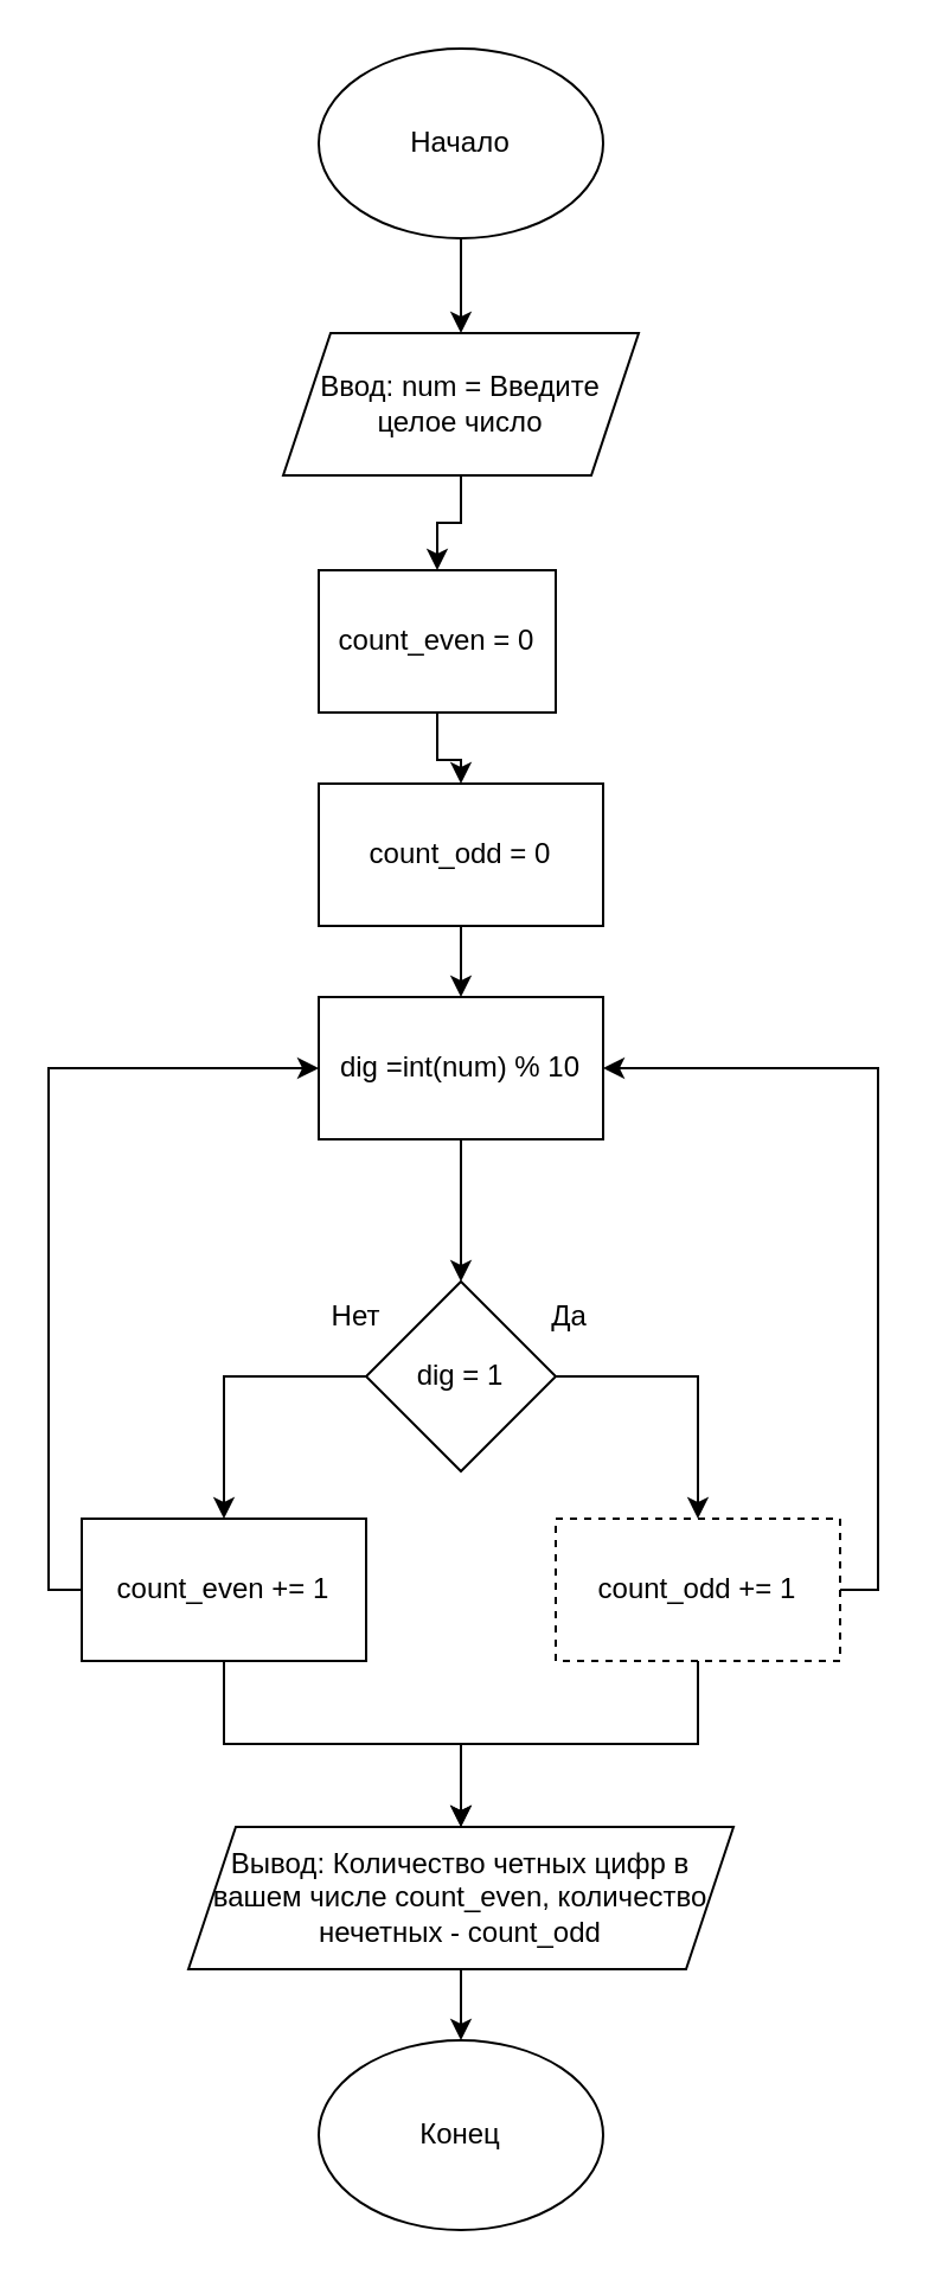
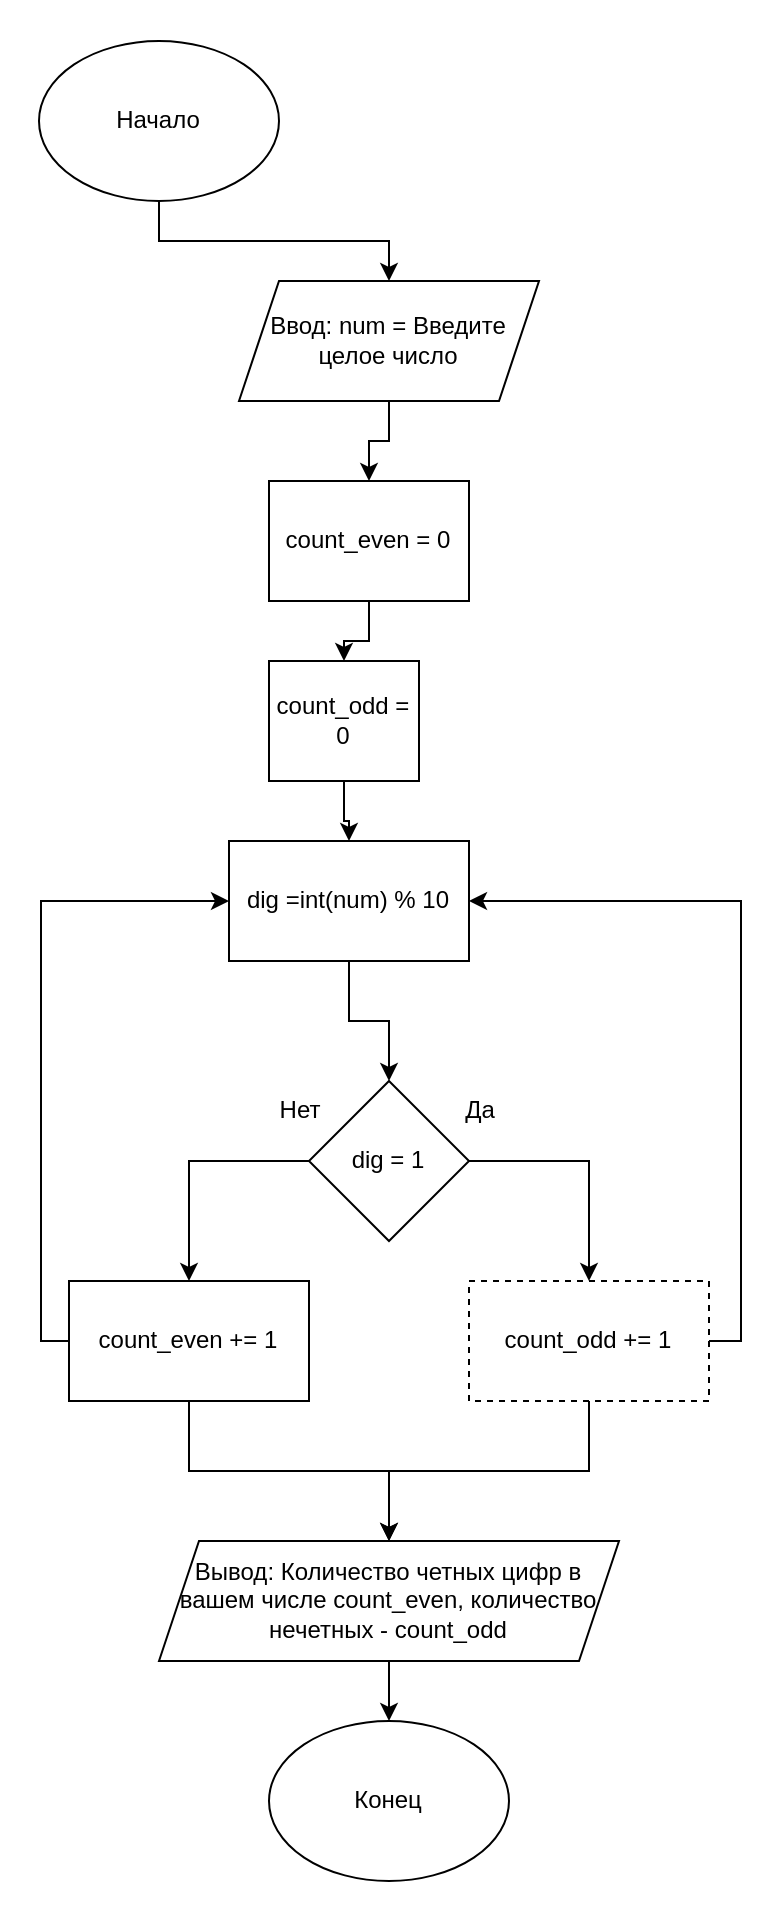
  <mxCell id="0" />
  <mxCell id="1" parent="0" />
  <mxCell id="2" style="edgeStyle=orthogonalEdgeStyle;rounded=0;orthogonalLoop=1;jettySize=auto;html=1;entryX=0.5;entryY=0;entryDx=0;entryDy=0;" parent="1" source="3" target="5" edge="1"><mxGeometry relative="1" as="geometry" /></mxCell>
- <mxCell id="3" value="Начало" style="ellipse;whiteSpace=wrap;html=1;" parent="1" vertex="1"><mxGeometry x="134" y="20" width="120" height="80" as="geometry" /></mxCell>
+ <mxCell id="3" value="Начало" style="ellipse;whiteSpace=wrap;html=1;" parent="1" vertex="1"><mxGeometry x="19" y="20" width="120" height="80" as="geometry" /></mxCell>
  <mxCell id="4" style="edgeStyle=orthogonalEdgeStyle;rounded=0;orthogonalLoop=1;jettySize=auto;html=1;entryX=0.5;entryY=0;entryDx=0;entryDy=0;" parent="1" source="5" target="7" edge="1"><mxGeometry relative="1" as="geometry" /></mxCell>
  <mxCell id="5" value="Ввод: num = Введите целое число" style="shape=parallelogram;perimeter=parallelogramPerimeter;whiteSpace=wrap;html=1;fixedSize=1;" parent="1" vertex="1"><mxGeometry x="119" y="140" width="150" height="60" as="geometry" /></mxCell>
  <mxCell id="6" style="edgeStyle=orthogonalEdgeStyle;rounded=0;orthogonalLoop=1;jettySize=auto;html=1;entryX=0.5;entryY=0;entryDx=0;entryDy=0;" parent="1" source="7" target="9" edge="1"><mxGeometry relative="1" as="geometry" /></mxCell>
  <mxCell id="7" value="count_even = 0" style="rounded=0;whiteSpace=wrap;html=1;" parent="1" vertex="1"><mxGeometry x="134" y="240" width="100" height="60" as="geometry" /></mxCell>
  <mxCell id="8" style="edgeStyle=orthogonalEdgeStyle;rounded=0;orthogonalLoop=1;jettySize=auto;html=1;entryX=0.5;entryY=0;entryDx=0;entryDy=0;" parent="1" source="9" target="25" edge="1"><mxGeometry relative="1" as="geometry" /></mxCell>
- <mxCell id="9" value="count_odd = 0" style="rounded=0;whiteSpace=wrap;html=1;" parent="1" vertex="1"><mxGeometry x="134" y="330" width="120" height="60" as="geometry" /></mxCell>
+ <mxCell id="9" value="count_odd = 0" style="rounded=0;whiteSpace=wrap;html=1;" parent="1" vertex="1"><mxGeometry x="134" y="330" width="75" height="60" as="geometry" /></mxCell>
  <mxCell id="10" style="edgeStyle=orthogonalEdgeStyle;rounded=0;orthogonalLoop=1;jettySize=auto;html=1;entryX=0.5;entryY=0;entryDx=0;entryDy=0;" parent="1" source="12" target="17" edge="1"><mxGeometry relative="1" as="geometry"><Array as="points"><mxPoint x="294" y="580" /></Array></mxGeometry></mxCell>
  <mxCell id="11" style="edgeStyle=orthogonalEdgeStyle;rounded=0;orthogonalLoop=1;jettySize=auto;html=1;entryX=0.5;entryY=0;entryDx=0;entryDy=0;" parent="1" source="12" target="20" edge="1"><mxGeometry relative="1" as="geometry"><Array as="points"><mxPoint x="94" y="580" /></Array></mxGeometry></mxCell>
  <mxCell id="12" value="dig = 1" style="rhombus;whiteSpace=wrap;html=1;" parent="1" vertex="1"><mxGeometry x="154" y="540" width="80" height="80" as="geometry" /></mxCell>
  <mxCell id="13" value="Да" style="text;html=1;strokeColor=none;fillColor=none;align=center;verticalAlign=middle;whiteSpace=wrap;rounded=0;" parent="1" vertex="1"><mxGeometry x="210" y="540" width="60" height="30" as="geometry" /></mxCell>
  <mxCell id="14" value="Нет" style="text;html=1;strokeColor=none;fillColor=none;align=center;verticalAlign=middle;whiteSpace=wrap;rounded=0;" parent="1" vertex="1"><mxGeometry x="120" y="540" width="60" height="30" as="geometry" /></mxCell>
  <mxCell id="15" style="edgeStyle=orthogonalEdgeStyle;rounded=0;orthogonalLoop=1;jettySize=auto;html=1;entryX=0.5;entryY=0;entryDx=0;entryDy=0;" parent="1" source="17" target="22" edge="1"><mxGeometry relative="1" as="geometry" /></mxCell>
  <mxCell id="16" style="edgeStyle=orthogonalEdgeStyle;rounded=0;orthogonalLoop=1;jettySize=auto;html=1;entryX=1;entryY=0.5;entryDx=0;entryDy=0;" parent="1" source="17" target="25" edge="1"><mxGeometry relative="1" as="geometry"><Array as="points"><mxPoint x="370" y="670" /><mxPoint x="370" y="450" /></Array></mxGeometry></mxCell>
  <mxCell id="17" value="count_odd += 1" style="rounded=0;whiteSpace=wrap;html=1;dashed=1;" parent="1" vertex="1"><mxGeometry x="234" y="640" width="120" height="60" as="geometry" /></mxCell>
  <mxCell id="18" style="edgeStyle=orthogonalEdgeStyle;rounded=0;orthogonalLoop=1;jettySize=auto;html=1;entryX=0.5;entryY=0;entryDx=0;entryDy=0;" parent="1" source="20" target="22" edge="1"><mxGeometry relative="1" as="geometry" /></mxCell>
  <mxCell id="19" style="edgeStyle=orthogonalEdgeStyle;rounded=0;orthogonalLoop=1;jettySize=auto;html=1;entryX=0;entryY=0.5;entryDx=0;entryDy=0;" parent="1" source="20" target="25" edge="1"><mxGeometry relative="1" as="geometry"><Array as="points"><mxPoint x="20" y="670" /><mxPoint x="20" y="450" /></Array></mxGeometry></mxCell>
  <mxCell id="20" value="count_even += 1" style="rounded=0;whiteSpace=wrap;html=1;" parent="1" vertex="1"><mxGeometry x="34" y="640" width="120" height="60" as="geometry" /></mxCell>
  <mxCell id="21" style="edgeStyle=orthogonalEdgeStyle;rounded=0;orthogonalLoop=1;jettySize=auto;html=1;entryX=0.5;entryY=0;entryDx=0;entryDy=0;" parent="1" source="22" target="23" edge="1"><mxGeometry relative="1" as="geometry" /></mxCell>
  <mxCell id="22" value="Вывод: Количество четных цифр в вашем числе count_even, количество нечетных - count_odd" style="shape=parallelogram;perimeter=parallelogramPerimeter;whiteSpace=wrap;html=1;fixedSize=1;" parent="1" vertex="1"><mxGeometry x="79" y="770" width="230" height="60" as="geometry" /></mxCell>
  <mxCell id="23" value="Конец" style="ellipse;whiteSpace=wrap;html=1;" parent="1" vertex="1"><mxGeometry x="134" y="860" width="120" height="80" as="geometry" /></mxCell>
  <mxCell id="24" style="edgeStyle=orthogonalEdgeStyle;rounded=0;orthogonalLoop=1;jettySize=auto;html=1;entryX=0.5;entryY=0;entryDx=0;entryDy=0;" parent="1" source="25" target="12" edge="1"><mxGeometry relative="1" as="geometry" /></mxCell>
- <mxCell id="25" value="dig =int(num) % 10" style="rounded=0;whiteSpace=wrap;html=1;" parent="1" vertex="1"><mxGeometry x="134" y="420" width="120" height="60" as="geometry" /></mxCell>
+ <mxCell id="25" value="dig =int(num) % 10" style="rounded=0;whiteSpace=wrap;html=1;" parent="1" vertex="1"><mxGeometry x="114" y="420" width="120" height="60" as="geometry" /></mxCell>
